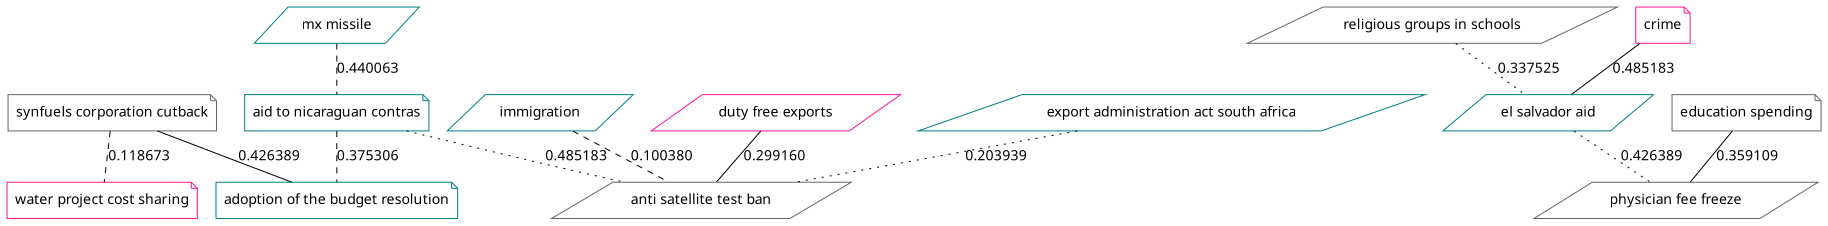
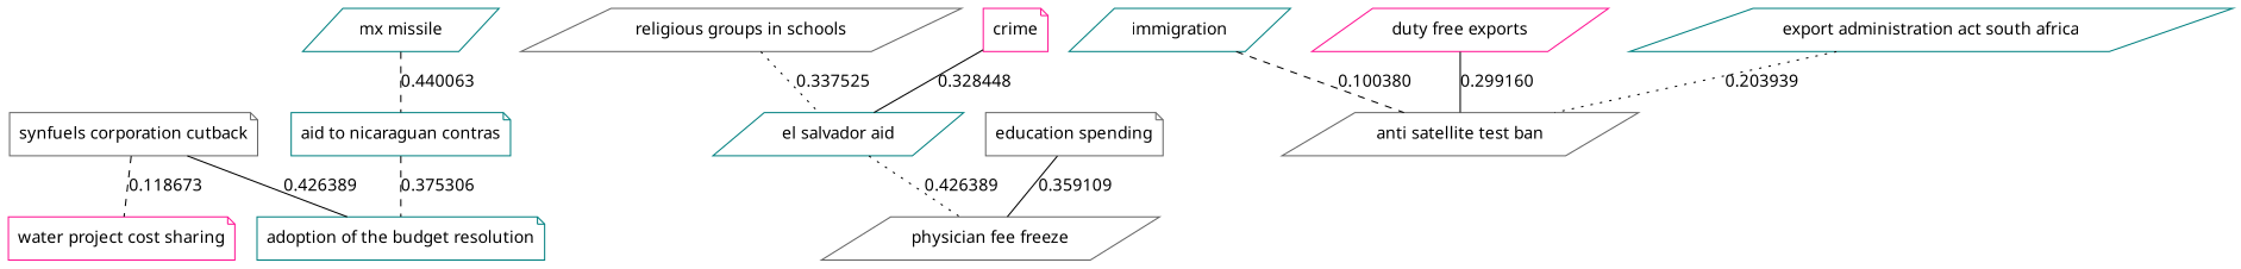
  graph {
    fontname="Noto Sans"
    node [color=teal fontname="Noto Sans" shape=parallelogram]
    edge [fontname="Noto Sans" style=dotted]
    n1 [color=deeppink label="water project cost sharing" shape=note]
    n2 [label="adoption of the budget resolution" shape=note]
    n3 [color=gray40 label="physician fee freeze"]
    n4 [label="el salvador aid"]
    n5 [color=gray40 label="religious groups in schools"]
    n6 [color=gray40 label="anti satellite test ban"]
    n7 [label="aid to nicaraguan contras" shape=note]
    n8 [label="mx missile"]
    n9 [label=immigration]
    n10 [color=gray40 label="synfuels corporation cutback" shape=note]
    n11 [color=gray40 label="education spending" shape=note]
    n12 [color=deeppink label=crime shape=note]
    n13 [color=deeppink label="duty free exports"]
    n14 [label="export administration act south africa"]
    n4 -- n3 [label=0.426389]
    n5 -- n4 [label=0.337525]
    n7 -- n2 [label=0.375306 style=dashed]
-   n7 -- n6 [label=0.485183]
    n8 -- n7 [label=0.440063 style=dashed]
    n9 -- n6 [label=0.100380 style=dashed]
    n10 -- n1 [label=0.118673 style=dashed]
    n10 -- n2 [label=0.426389 style=solid]
    n11 -- n3 [label=0.359109 style=solid]
-   n12 -- n4 [label=0.485183 style=solid]
+   n12 -- n4 [label=0.328448 style=solid]
    n13 -- n6 [label=0.299160 style=solid]
    n14 -- n6 [label=0.203939]
  }
